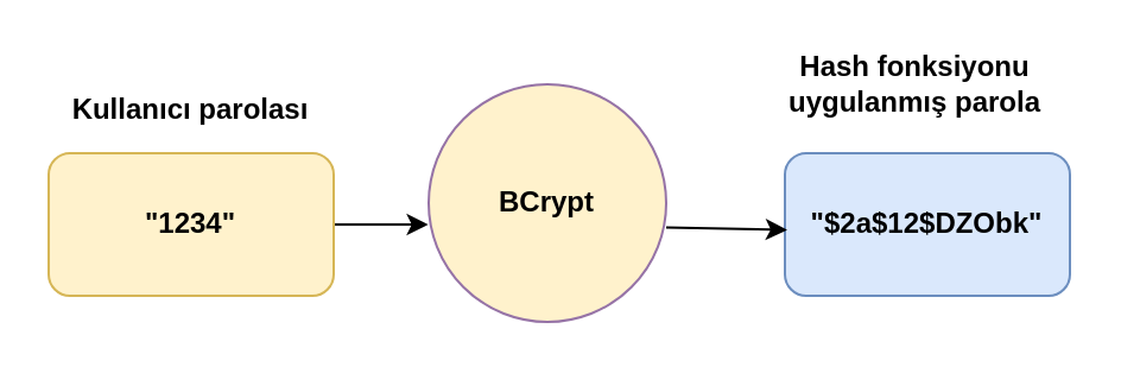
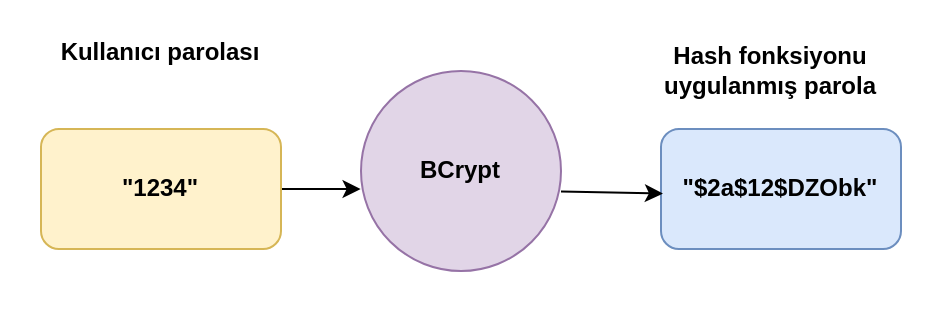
  <mxCell id="0" />
  <mxCell id="1" parent="0" />
  <mxCell id="2" style="edgeStyle=orthogonalEdgeStyle;rounded=0;orthogonalLoop=1;jettySize=auto;html=1;entryX=-0.002;entryY=0.59;entryDx=0;entryDy=0;entryPerimeter=0;" edge="1" parent="1" source="3" target="5"><mxGeometry relative="1" as="geometry" /></mxCell>
  <mxCell id="3" value="&quot;1234&quot;" style="rounded=1;whiteSpace=wrap;html=1;fillColor=#fff2cc;strokeColor=#d6b656;fontStyle=1" vertex="1" parent="1"><mxGeometry x="20" y="64" width="120" height="60" as="geometry" /></mxCell>
  <mxCell id="4" value="&quot;$2a$12$DZObk&quot;" style="rounded=1;whiteSpace=wrap;html=1;fillColor=#dae8fc;strokeColor=#6c8ebf;fontStyle=1" vertex="1" parent="1"><mxGeometry x="330" y="64" width="120" height="60" as="geometry" /></mxCell>
- <mxCell id="5" value="BCrypt" style="ellipse;whiteSpace=wrap;html=1;aspect=fixed;fillColor=#fff2cc;strokeColor=#9673a6;fontStyle=1;" vertex="1" parent="1"><mxGeometry x="180" y="35" width="100" height="100" as="geometry" /></mxCell>
- <mxCell id="6" value="Kullanıcı parolası" style="text;html=1;strokeColor=none;fillColor=none;align=center;verticalAlign=middle;whiteSpace=wrap;rounded=0;fontStyle=1" vertex="1" parent="1"><mxGeometry x="25" y="31" width="110" height="30" as="geometry" /></mxCell>
+ <mxCell id="5" value="BCrypt" style="ellipse;whiteSpace=wrap;html=1;aspect=fixed;fillColor=#e1d5e7;strokeColor=#9673a6;fontStyle=1" vertex="1" parent="1"><mxGeometry x="180" y="35" width="100" height="100" as="geometry" /></mxCell>
+ <mxCell id="6" value="Kullanıcı parolası" style="text;html=1;strokeColor=none;fillColor=none;align=center;verticalAlign=middle;whiteSpace=wrap;rounded=0;fontStyle=1" vertex="1" parent="1"><mxGeometry x="25" y="11" width="110" height="30" as="geometry" /></mxCell>
  <mxCell id="7" value="Hash fonksiyonu uygulanmış parola" style="text;html=1;strokeColor=none;fillColor=none;align=center;verticalAlign=middle;whiteSpace=wrap;rounded=0;fontStyle=1" vertex="1" parent="1"><mxGeometry x="330" y="20" width="110" height="30" as="geometry" /></mxCell>
  <mxCell id="8" style="edgeStyle=orthogonalEdgeStyle;rounded=0;orthogonalLoop=1;jettySize=auto;html=1;entryX=0.008;entryY=0.538;entryDx=0;entryDy=0;entryPerimeter=0;" edge="1" parent="1" target="4"><mxGeometry relative="1" as="geometry"><mxPoint x="280" y="95.24" as="sourcePoint" /><mxPoint x="350" y="94.24" as="targetPoint" /></mxGeometry></mxCell>
